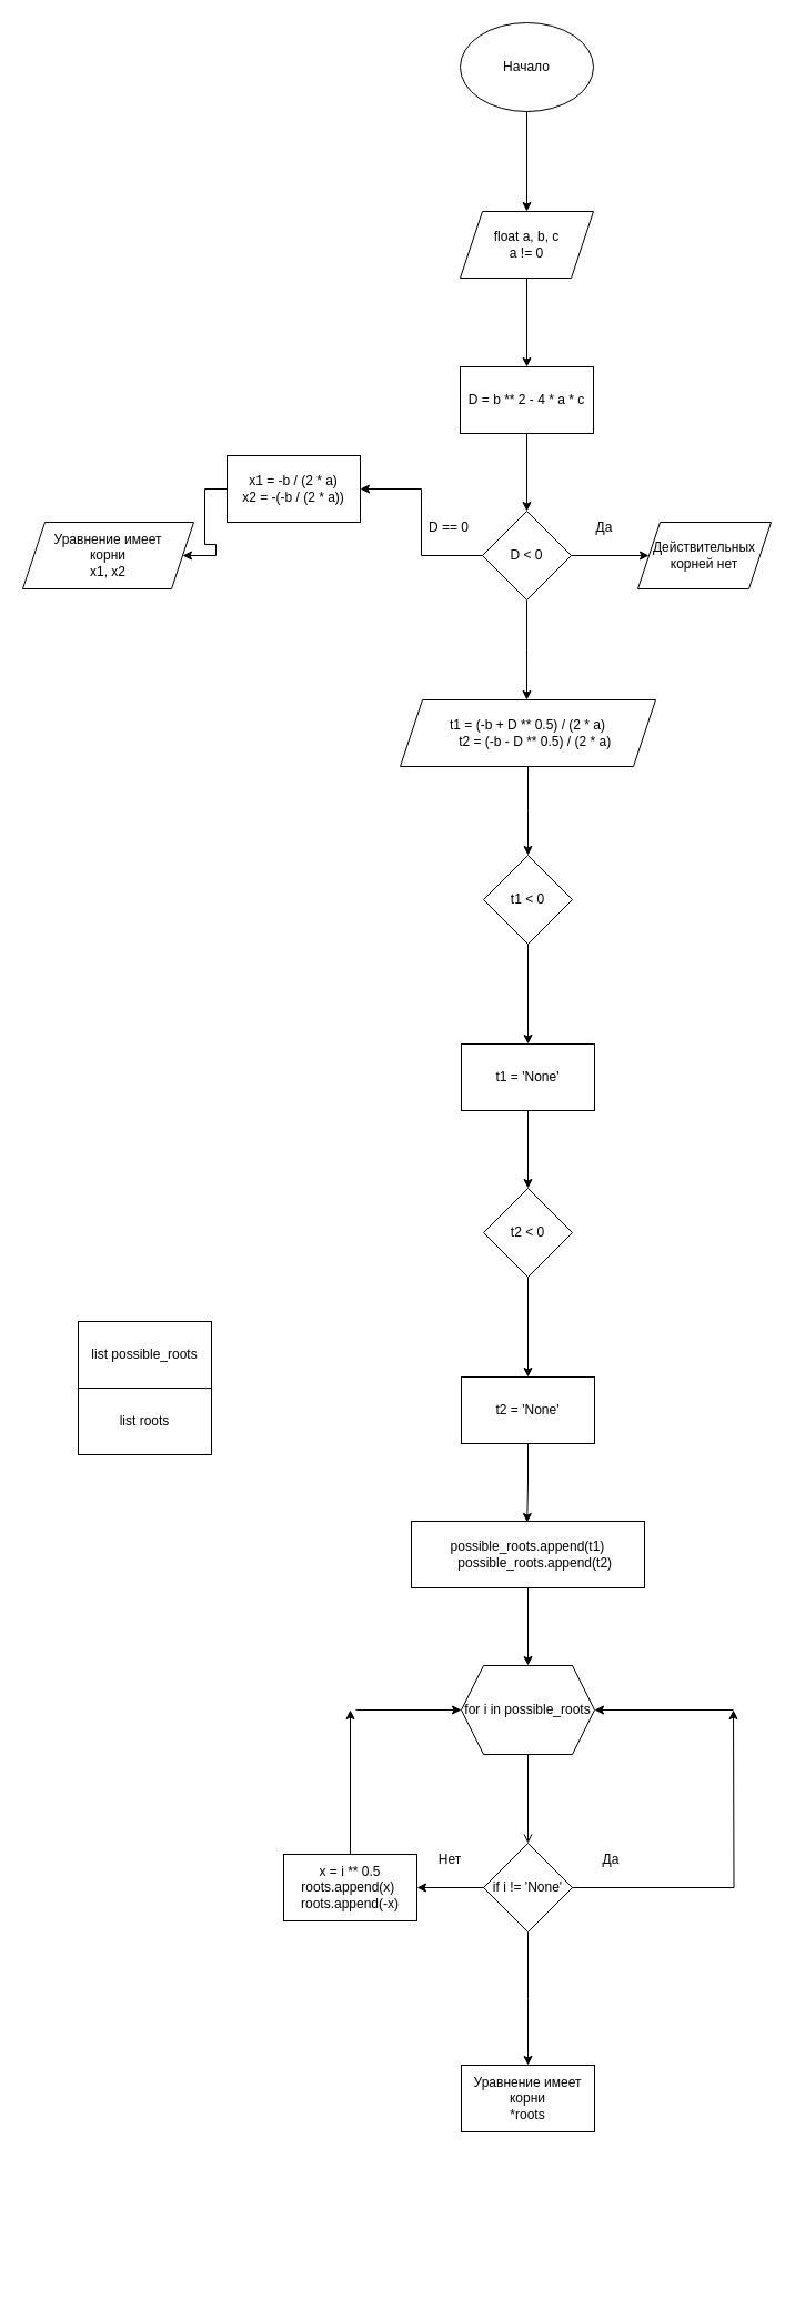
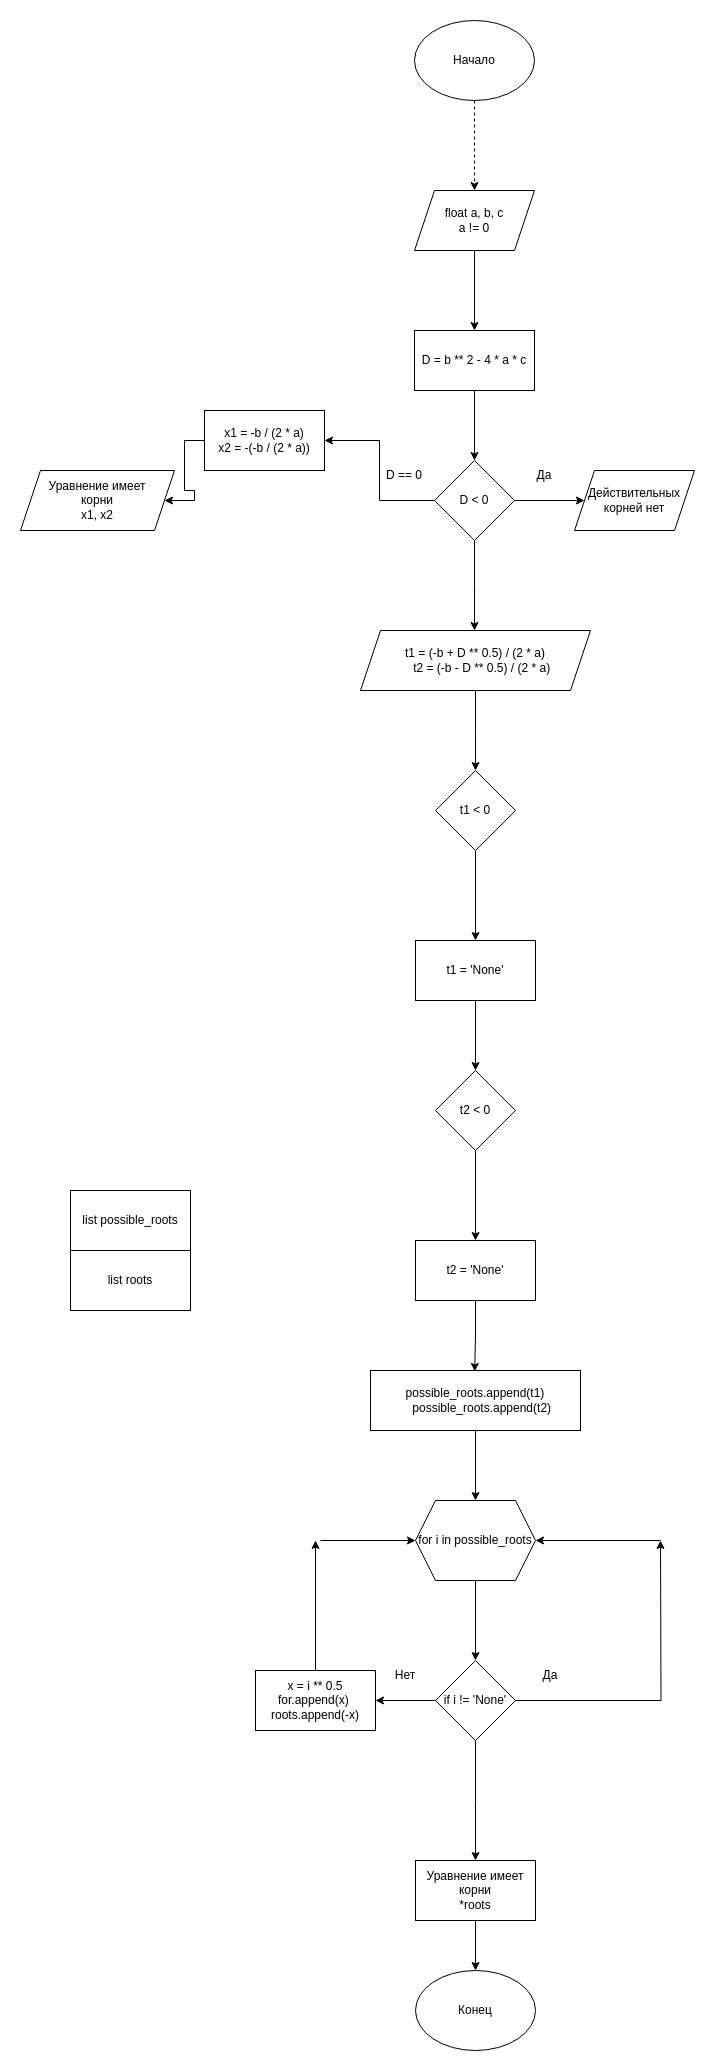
  <mxCell id="0" />
  <mxCell id="1" parent="0" />
- <mxCell id="2" value="" style="edgeStyle=orthogonalEdgeStyle;rounded=0;orthogonalLoop=1;jettySize=auto;html=1;" edge="1" parent="1" source="3" target="5"><mxGeometry relative="1" as="geometry" /></mxCell>
+ <mxCell id="2" value="" style="edgeStyle=orthogonalEdgeStyle;rounded=0;orthogonalLoop=1;jettySize=auto;html=1;dashed=1;" edge="1" parent="1" source="3" target="5"><mxGeometry relative="1" as="geometry" /></mxCell>
  <mxCell id="3" value="Начало" style="ellipse;whiteSpace=wrap;html=1;" vertex="1" parent="1"><mxGeometry x="414" y="20" width="120" height="80" as="geometry" /></mxCell>
  <mxCell id="4" value="" style="edgeStyle=orthogonalEdgeStyle;rounded=0;orthogonalLoop=1;jettySize=auto;html=1;" edge="1" parent="1" source="5" target="7"><mxGeometry relative="1" as="geometry" /></mxCell>
  <mxCell id="5" value="float a, b, c&lt;br&gt;a != 0" style="shape=parallelogram;perimeter=parallelogramPerimeter;whiteSpace=wrap;html=1;fixedSize=1;" vertex="1" parent="1"><mxGeometry x="414" y="190" width="120" height="60" as="geometry" /></mxCell>
  <mxCell id="6" value="" style="edgeStyle=orthogonalEdgeStyle;rounded=0;orthogonalLoop=1;jettySize=auto;html=1;" edge="1" parent="1" source="7" target="11"><mxGeometry relative="1" as="geometry" /></mxCell>
  <mxCell id="7" value="D = b ** 2 - 4 * a * c" style="whiteSpace=wrap;html=1;" vertex="1" parent="1"><mxGeometry x="414" y="330" width="120" height="60" as="geometry" /></mxCell>
  <mxCell id="8" value="" style="edgeStyle=orthogonalEdgeStyle;rounded=0;orthogonalLoop=1;jettySize=auto;html=1;" edge="1" parent="1" source="11" target="12"><mxGeometry relative="1" as="geometry" /></mxCell>
  <mxCell id="9" value="" style="edgeStyle=orthogonalEdgeStyle;rounded=0;orthogonalLoop=1;jettySize=auto;html=1;" edge="1" parent="1" source="11" target="15"><mxGeometry relative="1" as="geometry" /></mxCell>
  <mxCell id="10" value="" style="edgeStyle=orthogonalEdgeStyle;rounded=0;orthogonalLoop=1;jettySize=auto;html=1;" edge="1" parent="1" source="11"><mxGeometry relative="1" as="geometry"><mxPoint x="474" y="630" as="targetPoint" /></mxGeometry></mxCell>
  <mxCell id="11" value="D &amp;lt; 0" style="rhombus;whiteSpace=wrap;html=1;" vertex="1" parent="1"><mxGeometry x="434" y="460" width="80" height="80" as="geometry" /></mxCell>
  <mxCell id="12" value="Действительных&lt;br&gt;корней нет" style="shape=parallelogram;perimeter=parallelogramPerimeter;whiteSpace=wrap;html=1;fixedSize=1;" vertex="1" parent="1"><mxGeometry x="574" y="470" width="120" height="60" as="geometry" /></mxCell>
  <mxCell id="13" value="Да" style="text;html=1;strokeColor=none;fillColor=none;align=center;verticalAlign=middle;whiteSpace=wrap;rounded=0;" vertex="1" parent="1"><mxGeometry x="514" y="460" width="60" height="30" as="geometry" /></mxCell>
  <mxCell id="14" value="" style="edgeStyle=orthogonalEdgeStyle;rounded=0;orthogonalLoop=1;jettySize=auto;html=1;" edge="1" parent="1" source="15" target="16"><mxGeometry relative="1" as="geometry" /></mxCell>
  <mxCell id="15" value="x1 = -b / (2 * a)&lt;br&gt;x2 = -(-b / (2 * a))" style="whiteSpace=wrap;html=1;" vertex="1" parent="1"><mxGeometry x="204" y="410" width="120" height="60" as="geometry" /></mxCell>
  <mxCell id="16" value="Уравнение имеет&lt;br&gt;корни&lt;br&gt;x1, x2" style="shape=parallelogram;perimeter=parallelogramPerimeter;whiteSpace=wrap;html=1;fixedSize=1;" vertex="1" parent="1"><mxGeometry x="20" y="470" width="154" height="60" as="geometry" /></mxCell>
  <mxCell id="17" value="D == 0" style="text;html=1;strokeColor=none;fillColor=none;align=center;verticalAlign=middle;whiteSpace=wrap;rounded=0;" vertex="1" parent="1"><mxGeometry x="374" y="460" width="60" height="30" as="geometry" /></mxCell>
  <mxCell id="18" value="" style="edgeStyle=orthogonalEdgeStyle;rounded=0;orthogonalLoop=1;jettySize=auto;html=1;" edge="1" parent="1" source="19"><mxGeometry relative="1" as="geometry"><mxPoint x="475" y="770" as="targetPoint" /></mxGeometry></mxCell>
  <mxCell id="19" value="&lt;div&gt;t1 = (-b + D ** 0.5) / (2 * a)&lt;/div&gt;&lt;div&gt;&amp;nbsp; &amp;nbsp; t2 = (-b - D ** 0.5) / (2 * a)&lt;/div&gt;" style="shape=parallelogram;perimeter=parallelogramPerimeter;whiteSpace=wrap;html=1;fixedSize=1;" vertex="1" parent="1"><mxGeometry x="360" y="630" width="230" height="60" as="geometry" /></mxCell>
  <mxCell id="20" value="" style="edgeStyle=orthogonalEdgeStyle;rounded=0;orthogonalLoop=1;jettySize=auto;html=1;" edge="1" parent="1" source="21" target="23"><mxGeometry relative="1" as="geometry" /></mxCell>
  <mxCell id="21" value="t1 &amp;lt; 0" style="rhombus;whiteSpace=wrap;html=1;" vertex="1" parent="1"><mxGeometry x="435" y="770" width="80" height="80" as="geometry" /></mxCell>
  <mxCell id="22" value="" style="edgeStyle=orthogonalEdgeStyle;rounded=0;orthogonalLoop=1;jettySize=auto;html=1;" edge="1" parent="1" source="23" target="25"><mxGeometry relative="1" as="geometry" /></mxCell>
  <mxCell id="23" value="t1 = 'None'" style="whiteSpace=wrap;html=1;" vertex="1" parent="1"><mxGeometry x="415" y="940" width="120" height="60" as="geometry" /></mxCell>
  <mxCell id="24" value="" style="edgeStyle=orthogonalEdgeStyle;rounded=0;orthogonalLoop=1;jettySize=auto;html=1;" edge="1" parent="1" source="25" target="27"><mxGeometry relative="1" as="geometry" /></mxCell>
  <mxCell id="25" value="t2 &amp;lt; 0" style="rhombus;whiteSpace=wrap;html=1;" vertex="1" parent="1"><mxGeometry x="435" y="1070" width="80" height="80" as="geometry" /></mxCell>
  <mxCell id="26" style="edgeStyle=orthogonalEdgeStyle;rounded=0;orthogonalLoop=1;jettySize=auto;html=1;entryX=0.49;entryY=0.014;entryDx=0;entryDy=0;entryPerimeter=0;" edge="1" parent="1" source="27"><mxGeometry relative="1" as="geometry"><mxPoint x="474.2" y="1370.98" as="targetPoint" /></mxGeometry></mxCell>
  <mxCell id="27" value="&lt;span&gt;t2&amp;nbsp;= 'None'&lt;/span&gt;" style="whiteSpace=wrap;html=1;" vertex="1" parent="1"><mxGeometry x="415" y="1240" width="120" height="60" as="geometry" /></mxCell>
  <mxCell id="28" value="" style="edgeStyle=orthogonalEdgeStyle;rounded=0;orthogonalLoop=1;jettySize=auto;html=1;" edge="1" parent="1" source="29" target="33"><mxGeometry relative="1" as="geometry" /></mxCell>
  <mxCell id="29" value="&lt;div&gt;possible_roots.append(t1)&lt;/div&gt;&lt;div&gt;&amp;nbsp; &amp;nbsp; possible_roots.append(t2)&lt;/div&gt;" style="rounded=0;whiteSpace=wrap;html=1;" vertex="1" parent="1"><mxGeometry x="370" y="1370" width="210" height="60" as="geometry" /></mxCell>
  <mxCell id="30" value="list possible_roots" style="rounded=0;whiteSpace=wrap;html=1;" vertex="1" parent="1"><mxGeometry x="70" y="1190" width="120" height="60" as="geometry" /></mxCell>
  <mxCell id="31" value="list roots" style="rounded=0;whiteSpace=wrap;html=1;" vertex="1" parent="1"><mxGeometry x="70" y="1250" width="120" height="60" as="geometry" /></mxCell>
- <mxCell id="32" value="" style="edgeStyle=orthogonalEdgeStyle;rounded=0;orthogonalLoop=1;jettySize=auto;html=1;endArrow=open;" edge="1" parent="1" source="33" target="37"><mxGeometry relative="1" as="geometry" /></mxCell>
+ <mxCell id="32" value="" style="edgeStyle=orthogonalEdgeStyle;rounded=0;orthogonalLoop=1;jettySize=auto;html=1;" edge="1" parent="1" source="33" target="37"><mxGeometry relative="1" as="geometry" /></mxCell>
  <mxCell id="33" value="for i in possible_roots" style="shape=hexagon;perimeter=hexagonPerimeter2;whiteSpace=wrap;html=1;fixedSize=1;rounded=0;" vertex="1" parent="1"><mxGeometry x="415" y="1500" width="120" height="80" as="geometry" /></mxCell>
  <mxCell id="34" value="" style="edgeStyle=orthogonalEdgeStyle;rounded=0;orthogonalLoop=1;jettySize=auto;html=1;" edge="1" parent="1" source="37" target="39"><mxGeometry relative="1" as="geometry" /></mxCell>
  <mxCell id="35" style="edgeStyle=orthogonalEdgeStyle;rounded=0;orthogonalLoop=1;jettySize=auto;html=1;" edge="1" parent="1" source="37"><mxGeometry relative="1" as="geometry"><mxPoint x="660" y="1540" as="targetPoint" /></mxGeometry></mxCell>
  <mxCell id="36" style="edgeStyle=orthogonalEdgeStyle;rounded=0;orthogonalLoop=1;jettySize=auto;html=1;" edge="1" parent="1" source="37"><mxGeometry relative="1" as="geometry"><mxPoint x="475" y="1860" as="targetPoint" /></mxGeometry></mxCell>
  <mxCell id="37" value="if i != 'None'" style="rhombus;whiteSpace=wrap;html=1;rounded=0;" vertex="1" parent="1"><mxGeometry x="435" y="1660" width="80" height="80" as="geometry" /></mxCell>
  <mxCell id="38" style="edgeStyle=orthogonalEdgeStyle;rounded=0;orthogonalLoop=1;jettySize=auto;html=1;" edge="1" parent="1" source="39"><mxGeometry relative="1" as="geometry"><mxPoint x="315" y="1540" as="targetPoint" /></mxGeometry></mxCell>
- <mxCell id="39" value="x = i ** 0.5&lt;br&gt;&lt;div&gt;roots.append(x)&lt;span&gt;&amp;nbsp; roots.append(-x)&lt;/span&gt;&lt;/div&gt;" style="whiteSpace=wrap;html=1;rounded=0;" vertex="1" parent="1"><mxGeometry x="255" y="1670" width="120" height="60" as="geometry" /></mxCell>
+ <mxCell id="39" value="x = i ** 0.5&lt;br&gt;&lt;div&gt;for.append(x)&lt;span&gt;&amp;nbsp; roots.append(-x)&lt;/span&gt;&lt;/div&gt;" style="whiteSpace=wrap;html=1;rounded=0;" vertex="1" parent="1"><mxGeometry x="255" y="1670" width="120" height="60" as="geometry" /></mxCell>
  <mxCell id="40" value="Нет" style="text;html=1;strokeColor=none;fillColor=none;align=center;verticalAlign=middle;whiteSpace=wrap;rounded=0;" vertex="1" parent="1"><mxGeometry x="375" y="1660" width="60" height="30" as="geometry" /></mxCell>
  <mxCell id="41" value="" style="endArrow=classic;html=1;rounded=0;entryX=1;entryY=0.5;entryDx=0;entryDy=0;" edge="1" parent="1" target="33"><mxGeometry width="50" height="50" relative="1" as="geometry"><mxPoint x="660" y="1540" as="sourcePoint" /><mxPoint x="610" y="1530" as="targetPoint" /></mxGeometry></mxCell>
  <mxCell id="42" value="Да" style="text;html=1;strokeColor=none;fillColor=none;align=center;verticalAlign=middle;whiteSpace=wrap;rounded=0;" vertex="1" parent="1"><mxGeometry x="520" y="1660" width="60" height="30" as="geometry" /></mxCell>
  <mxCell id="43" value="" style="endArrow=classic;html=1;rounded=0;entryX=0;entryY=0.5;entryDx=0;entryDy=0;" edge="1" parent="1" target="33"><mxGeometry width="50" height="50" relative="1" as="geometry"><mxPoint x="320" y="1540" as="sourcePoint" /><mxPoint x="360" y="1490" as="targetPoint" /></mxGeometry></mxCell>
+ <mxCell id="44" value="" style="edgeStyle=orthogonalEdgeStyle;rounded=0;orthogonalLoop=1;jettySize=auto;html=1;" edge="1" parent="1" source="45" target="46"><mxGeometry relative="1" as="geometry" /></mxCell>
  <mxCell id="45" value="Уравнение имеет корни&lt;br&gt;*roots" style="rounded=0;whiteSpace=wrap;html=1;" vertex="1" parent="1"><mxGeometry x="415" y="1860" width="120" height="60" as="geometry" /></mxCell>
+ <mxCell id="46" value="Конец" style="ellipse;whiteSpace=wrap;html=1;" vertex="1" parent="1"><mxGeometry x="415" y="1970" width="120" height="80" as="geometry" /></mxCell>
